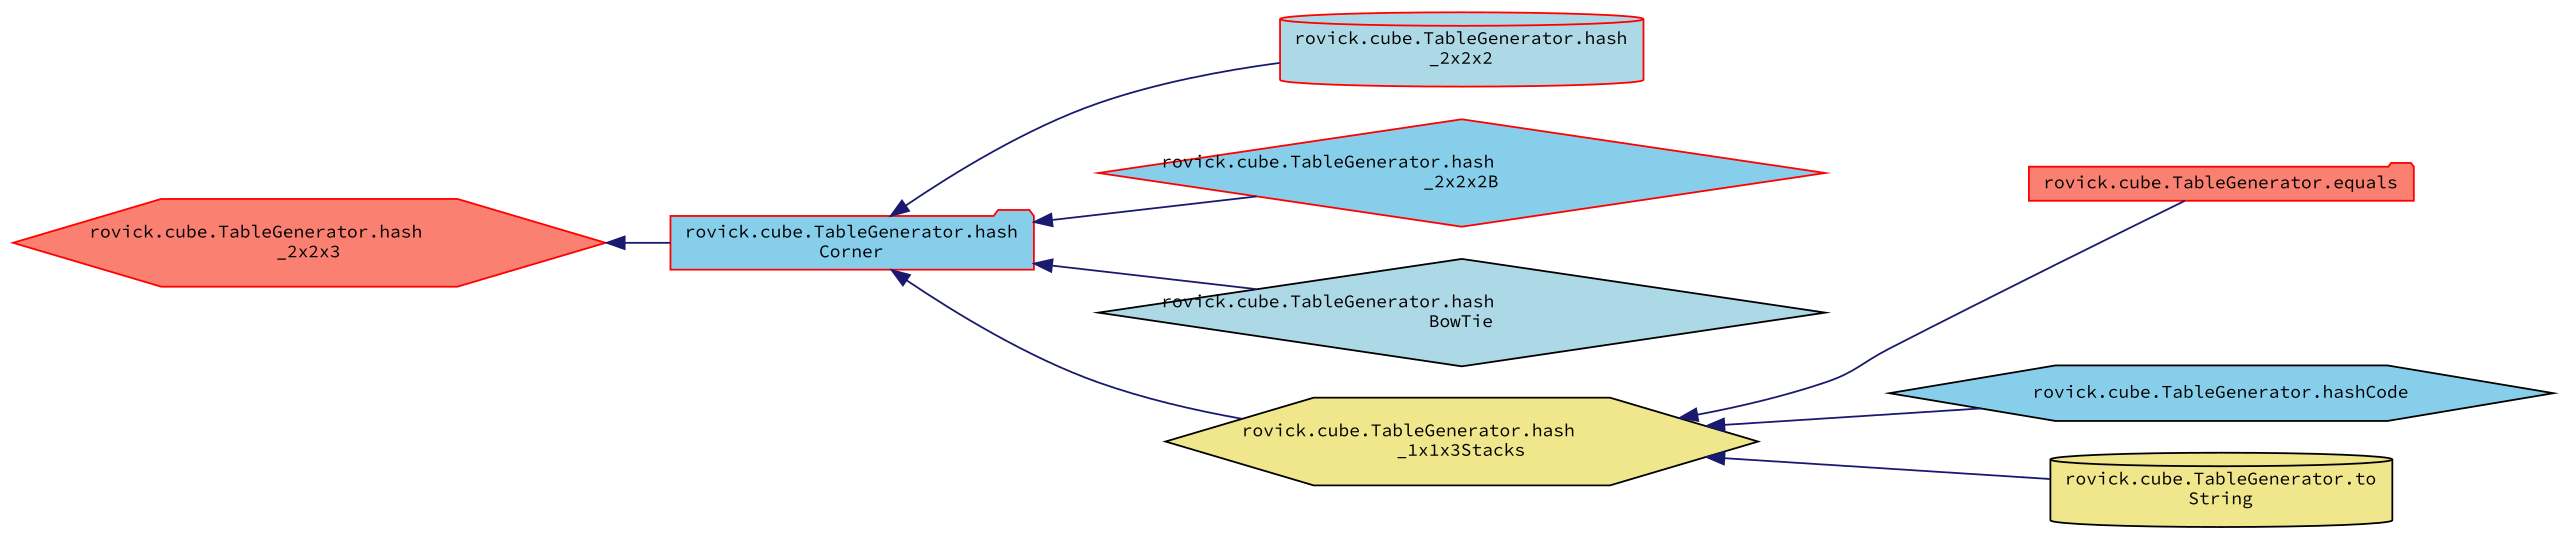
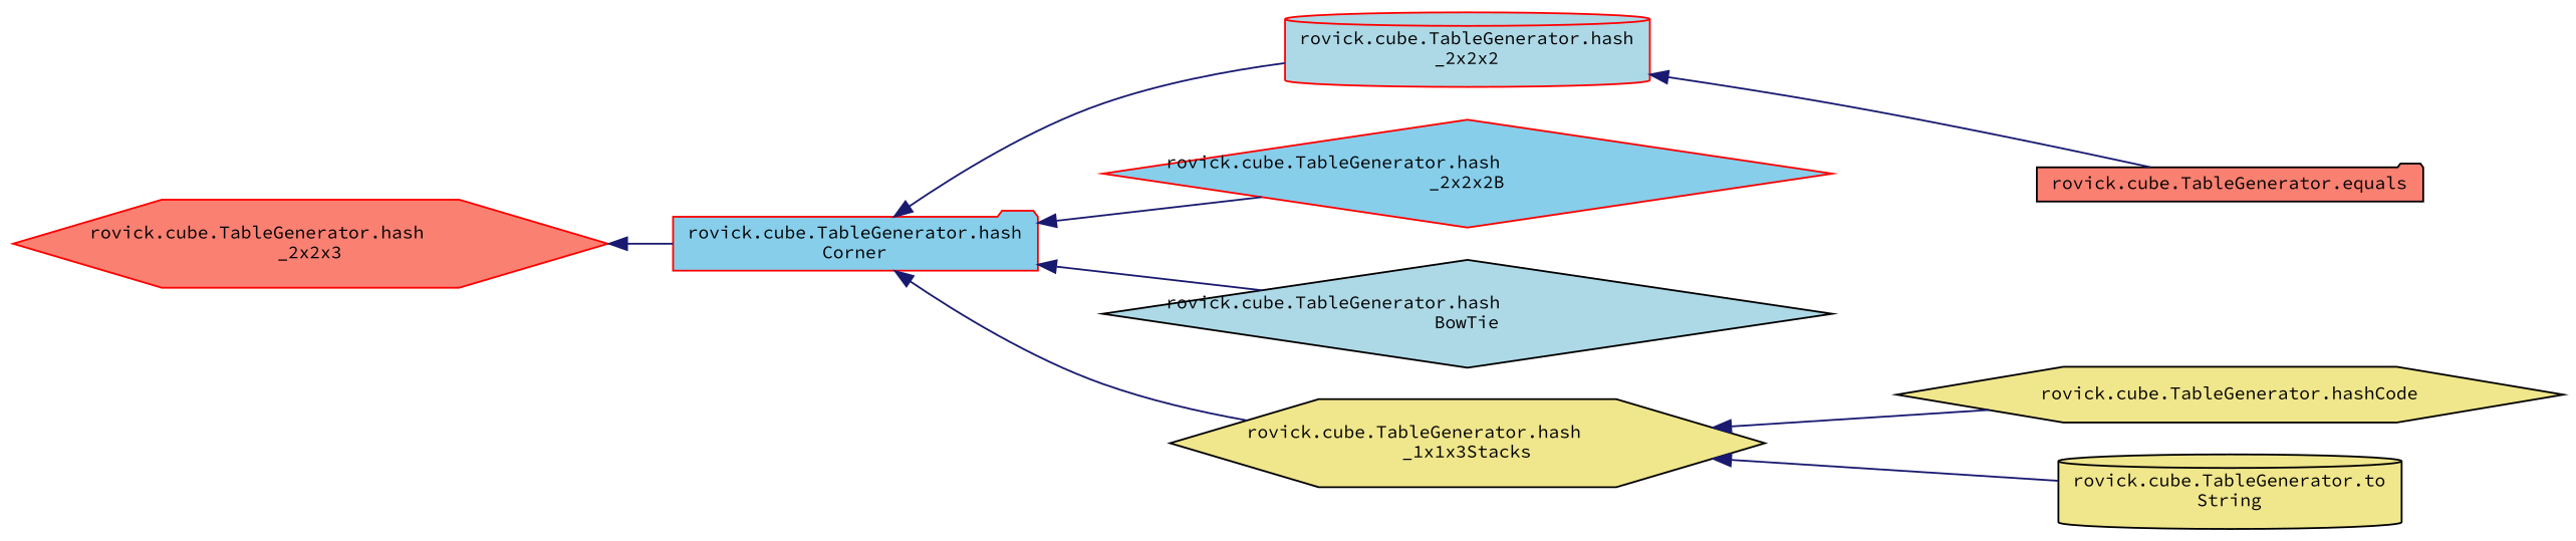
  digraph {
    fontname="Source Code Pro"
    rankdir=LR
    node [color=black fillcolor=khaki fontname="Source Code Pro" fontsize=10 shape=hexagon style=filled]
    edge [color=midnightblue dir=back fontname="Source Code Pro" fontsize=10 labelfontname=Helvetica labelfontsize=10 style=solid]
    n1 [color=red fillcolor=skyblue fontcolor=black height=0.2 label="rovick.cube.TableGenerator.hash\lCorner" shape=folder width=0.4]
    n2 [color=red fillcolor=lightblue height=0.2 label="rovick.cube.TableGenerator.hash\l_2x2x2" shape=cylinder width=0.4]
    n3 [color=red fillcolor=skyblue height=0.2 label="rovick.cube.TableGenerator.hash\l_2x2x2B" shape=diamond width=0.4]
    n4 [fillcolor=lightblue height=0.2 label="rovick.cube.TableGenerator.hash\lBowTie" shape=diamond width=0.4]
    n5 [height=0.2 label="rovick.cube.TableGenerator.hash\l_1x1x3Stacks" width=0.4]
-   n6 [color=red fillcolor=salmon height=0.2 label="rovick.cube.TableGenerator.equals" shape=folder width=0.4]
-   n7 [fillcolor=skyblue height=0.2 label="rovick.cube.TableGenerator.hashCode" width=0.4]
+   n6 [fillcolor=salmon height=0.2 label="rovick.cube.TableGenerator.equals" shape=folder width=0.4]
+   n7 [height=0.2 label="rovick.cube.TableGenerator.hashCode" width=0.4]
    n8 [height=0.2 label="rovick.cube.TableGenerator.to\lString" shape=cylinder width=0.4]
    n9 [color=red fillcolor=salmon height=0.2 label="rovick.cube.TableGenerator.hash\l_2x2x3" width=0.4]
    n1 -> n2
    n1 -> n3
    n1 -> n4
    n1 -> n5
-   n5 -> n6
+   n2 -> n6
    n5 -> n7
    n5 -> n8
    n9 -> n1
  }
